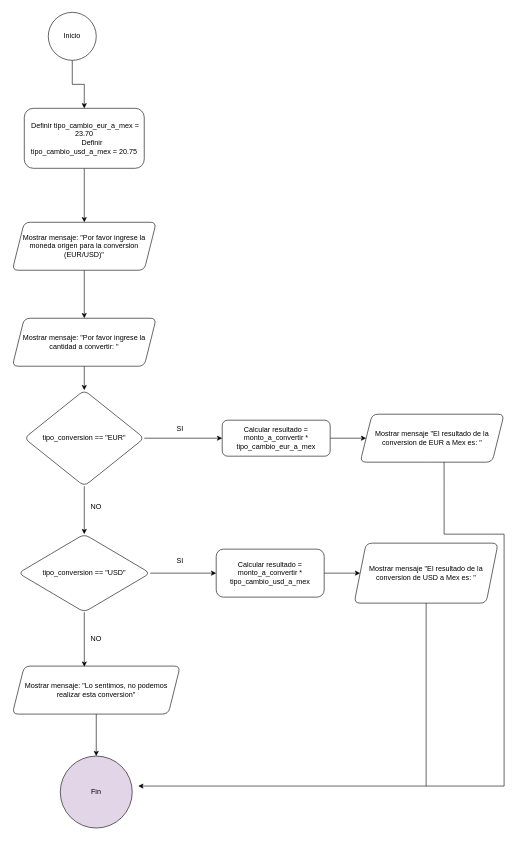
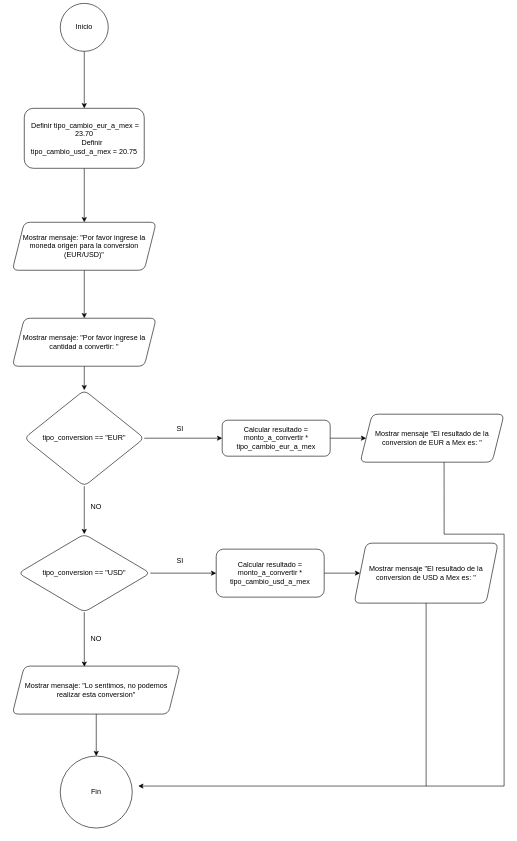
  <mxCell id="0" />
  <mxCell id="1" parent="0" />
  <mxCell id="2" value="" style="edgeStyle=orthogonalEdgeStyle;rounded=0;orthogonalLoop=1;jettySize=auto;html=1;" edge="1" parent="1" source="3" target="5"><mxGeometry relative="1" as="geometry" /></mxCell>
- <mxCell id="3" value="Inicio" style="ellipse;whiteSpace=wrap;html=1;aspect=fixed;" vertex="1" parent="1"><mxGeometry x="80" y="20" width="80" height="80" as="geometry" /></mxCell>
+ <mxCell id="3" value="Inicio" style="ellipse;whiteSpace=wrap;html=1;aspect=fixed;" vertex="1" parent="1"><mxGeometry x="100" y="5" width="80" height="80" as="geometry" /></mxCell>
  <mxCell id="4" value="" style="edgeStyle=orthogonalEdgeStyle;rounded=0;orthogonalLoop=1;jettySize=auto;html=1;" edge="1" parent="1" source="5" target="7"><mxGeometry relative="1" as="geometry" /></mxCell>
  <mxCell id="5" value="&lt;div&gt;&amp;nbsp;Definir tipo_cambio_eur_a_mex = 23.70&lt;/div&gt;&lt;div&gt;&amp;nbsp; &amp;nbsp; &amp;nbsp; &amp;nbsp; Definir tipo_cambio_usd_a_mex = 20.75&lt;/div&gt;" style="rounded=1;whiteSpace=wrap;html=1;" vertex="1" parent="1"><mxGeometry x="40" y="180" width="200" height="100" as="geometry" /></mxCell>
  <mxCell id="6" value="" style="edgeStyle=orthogonalEdgeStyle;rounded=0;orthogonalLoop=1;jettySize=auto;html=1;" edge="1" parent="1" source="7" target="9"><mxGeometry relative="1" as="geometry" /></mxCell>
  <mxCell id="7" value="Mostrar mensaje: &quot;Por favor ingrese la moneda origen para la conversion (EUR/USD)&quot;" style="shape=parallelogram;perimeter=parallelogramPerimeter;whiteSpace=wrap;html=1;fixedSize=1;rounded=1;" vertex="1" parent="1"><mxGeometry x="20" y="370" width="240" height="80" as="geometry" /></mxCell>
  <mxCell id="8" value="" style="edgeStyle=orthogonalEdgeStyle;rounded=0;orthogonalLoop=1;jettySize=auto;html=1;" edge="1" parent="1" source="9" target="12"><mxGeometry relative="1" as="geometry" /></mxCell>
  <mxCell id="9" value="Mostrar mensaje: &quot;Por favor ingrese la cantidad a convertir: &quot;" style="shape=parallelogram;perimeter=parallelogramPerimeter;whiteSpace=wrap;html=1;fixedSize=1;rounded=1;" vertex="1" parent="1"><mxGeometry x="20" y="530" width="240" height="80" as="geometry" /></mxCell>
  <mxCell id="10" value="" style="edgeStyle=orthogonalEdgeStyle;rounded=0;orthogonalLoop=1;jettySize=auto;html=1;exitX=1;exitY=0.5;exitDx=0;exitDy=0;" edge="1" parent="1" source="12" target="14"><mxGeometry relative="1" as="geometry"><mxPoint x="320" y="730" as="sourcePoint" /></mxGeometry></mxCell>
  <mxCell id="11" value="" style="edgeStyle=orthogonalEdgeStyle;rounded=0;orthogonalLoop=1;jettySize=auto;html=1;" edge="1" parent="1" source="12" target="17"><mxGeometry relative="1" as="geometry" /></mxCell>
  <mxCell id="12" value="tipo_conversion == &quot;EUR&quot;" style="rhombus;whiteSpace=wrap;html=1;rounded=1;" vertex="1" parent="1"><mxGeometry x="40" y="650" width="200" height="160" as="geometry" /></mxCell>
  <mxCell id="13" value="" style="edgeStyle=orthogonalEdgeStyle;rounded=0;orthogonalLoop=1;jettySize=auto;html=1;" edge="1" parent="1" source="14" target="15"><mxGeometry relative="1" as="geometry" /></mxCell>
  <mxCell id="14" value="Calcular resultado = monto_a_convertir * tipo_cambio_eur_a_mex" style="whiteSpace=wrap;html=1;rounded=1;" vertex="1" parent="1"><mxGeometry x="370" y="700" width="180" height="60" as="geometry" /></mxCell>
  <mxCell id="15" value="Mostrar mensaje &quot;El resultado de la conversion de EUR a Mex es: &quot;" style="shape=parallelogram;perimeter=parallelogramPerimeter;whiteSpace=wrap;html=1;fixedSize=1;rounded=1;" vertex="1" parent="1"><mxGeometry x="600" y="690" width="240" height="80" as="geometry" /></mxCell>
  <mxCell id="16" value="" style="edgeStyle=orthogonalEdgeStyle;rounded=0;orthogonalLoop=1;jettySize=auto;html=1;" edge="1" parent="1" source="17" target="19"><mxGeometry relative="1" as="geometry" /></mxCell>
  <mxCell id="17" value="tipo_conversion == &quot;USD&quot;" style="rhombus;whiteSpace=wrap;html=1;rounded=1;" vertex="1" parent="1"><mxGeometry y="890" width="220" height="130" as="geometry" x="30" /></mxCell>
  <mxCell id="18" value="" style="edgeStyle=orthogonalEdgeStyle;rounded=0;orthogonalLoop=1;jettySize=auto;html=1;" edge="1" parent="1" source="19" target="20"><mxGeometry relative="1" as="geometry" /></mxCell>
  <mxCell id="19" value="Calcular resultado = monto_a_convertir * tipo_cambio_usd_a_mex" style="whiteSpace=wrap;html=1;rounded=1;" vertex="1" parent="1"><mxGeometry x="360" y="915" width="180" height="80" as="geometry" /></mxCell>
  <mxCell id="20" value="Mostrar mensaje &quot;El resultado de la conversion de USD a Mex es: &quot;" style="shape=parallelogram;perimeter=parallelogramPerimeter;whiteSpace=wrap;html=1;fixedSize=1;rounded=1;" vertex="1" parent="1"><mxGeometry x="590" y="905" width="240" height="100" as="geometry" /></mxCell>
  <mxCell id="21" value="" style="edgeStyle=orthogonalEdgeStyle;rounded=0;orthogonalLoop=1;jettySize=auto;html=1;" edge="1" parent="1" source="22" target="23"><mxGeometry relative="1" as="geometry" /></mxCell>
  <mxCell id="22" value="Mostrar mensaje: &quot;Lo sentimos, no podemos realizar esta conversion&quot;" style="shape=parallelogram;perimeter=parallelogramPerimeter;whiteSpace=wrap;html=1;fixedSize=1;rounded=1;" vertex="1" parent="1"><mxGeometry x="20" y="1110" width="280" height="80" as="geometry" /></mxCell>
- <mxCell id="23" value="Fin" style="ellipse;whiteSpace=wrap;html=1;rounded=1;fillColor=#e1d5e7;" vertex="1" parent="1"><mxGeometry x="100" y="1260" width="120" height="120" as="geometry" /></mxCell>
+ <mxCell id="23" value="Fin" style="ellipse;whiteSpace=wrap;html=1;rounded=1;" vertex="1" parent="1"><mxGeometry x="100" y="1260" width="120" height="120" as="geometry" /></mxCell>
  <mxCell id="24" value="NO" style="text;strokeColor=none;align=center;fillColor=none;html=1;verticalAlign=middle;whiteSpace=wrap;rounded=0;" vertex="1" parent="1"><mxGeometry x="130" y="830" width="60" height="30" as="geometry" /></mxCell>
  <mxCell id="25" value="NO" style="text;strokeColor=none;align=center;fillColor=none;html=1;verticalAlign=middle;whiteSpace=wrap;rounded=0;" vertex="1" parent="1"><mxGeometry x="130" y="1050" width="60" height="30" as="geometry" /></mxCell>
  <mxCell id="26" style="edgeStyle=orthogonalEdgeStyle;rounded=0;orthogonalLoop=1;jettySize=auto;html=1;exitX=0.5;exitY=1;exitDx=0;exitDy=0;entryX=0.429;entryY=0.013;entryDx=0;entryDy=0;entryPerimeter=0;" edge="1" parent="1" source="17" target="22"><mxGeometry relative="1" as="geometry" /></mxCell>
  <mxCell id="27" value="SI" style="text;strokeColor=none;align=center;fillColor=none;html=1;verticalAlign=middle;whiteSpace=wrap;rounded=0;" vertex="1" parent="1"><mxGeometry x="270" y="700" width="60" height="30" as="geometry" /></mxCell>
  <mxCell id="28" value="SI" style="text;strokeColor=none;align=center;fillColor=none;html=1;verticalAlign=middle;whiteSpace=wrap;rounded=0;" vertex="1" parent="1"><mxGeometry x="270" y="920" width="60" height="30" as="geometry" /></mxCell>
  <mxCell id="29" value="" style="endArrow=none;html=1;rounded=0;entryX=0.583;entryY=1;entryDx=0;entryDy=0;entryPerimeter=0;" edge="1" parent="1" target="15"><mxGeometry width="50" height="50" relative="1" as="geometry"><mxPoint x="740" y="890" as="sourcePoint" /><mxPoint x="745" y="800" as="targetPoint" /></mxGeometry></mxCell>
  <mxCell id="30" value="" style="endArrow=none;html=1;rounded=0;" edge="1" parent="1"><mxGeometry width="50" height="50" relative="1" as="geometry"><mxPoint x="740" y="890" as="sourcePoint" /><mxPoint x="840" y="890" as="targetPoint" /></mxGeometry></mxCell>
  <mxCell id="31" value="" style="endArrow=none;html=1;rounded=0;" edge="1" parent="1"><mxGeometry width="50" height="50" relative="1" as="geometry"><mxPoint x="840" y="1310" as="sourcePoint" /><mxPoint x="840" y="890" as="targetPoint" /></mxGeometry></mxCell>
  <mxCell id="32" value="" style="endArrow=classic;html=1;rounded=0;" edge="1" parent="1"><mxGeometry width="50" height="50" relative="1" as="geometry"><mxPoint x="840" y="1310" as="sourcePoint" /><mxPoint x="230" y="1310" as="targetPoint" /></mxGeometry></mxCell>
  <mxCell id="33" value="" style="endArrow=none;html=1;rounded=0;" edge="1" parent="1"><mxGeometry width="50" height="50" relative="1" as="geometry"><mxPoint x="710" y="1310" as="sourcePoint" /><mxPoint x="710" y="1005" as="targetPoint" /></mxGeometry></mxCell>
